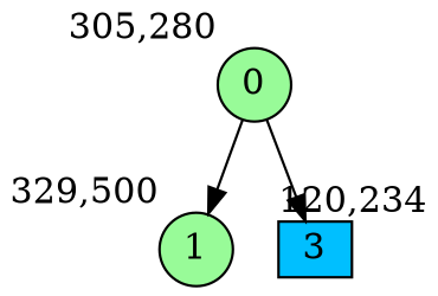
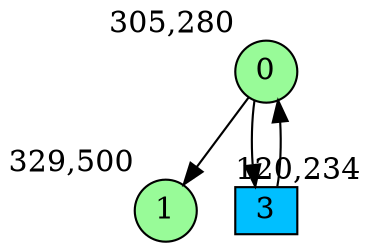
  digraph {
    bgcolor=white
    node [fillcolor=palegreen fixedsize=true shape=circle style=filled]
    0 [height=0.3 width=0.4 xlabel="305,280"]
    1 [height=0.3 width=0.4 xlabel="329,500"]
    3 [fillcolor=deepskyblue height=0.3 shape=box width=0.4 xlabel="120,234"]
    0 -> 1
    0 -> 3
+   3 -> 0
  }
